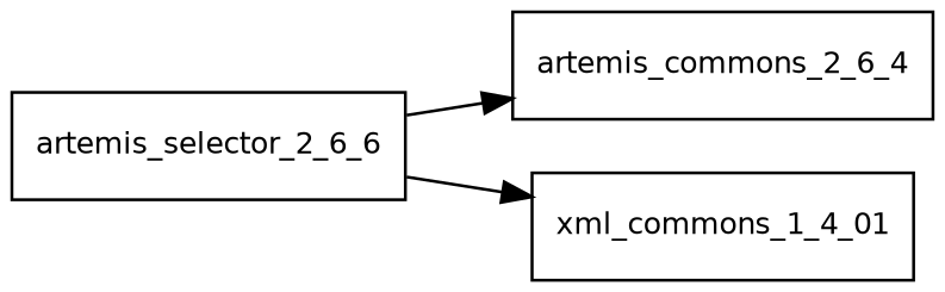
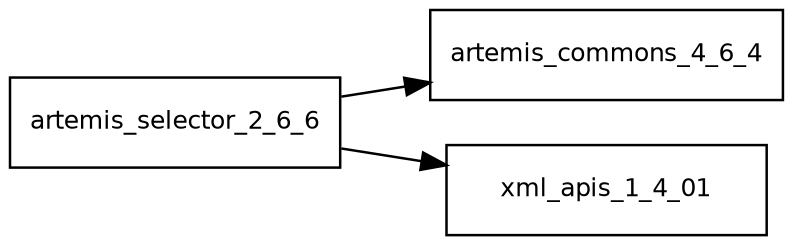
  digraph {
    fontname="DejaVu Sans"
    rankdir=LR
    node [fontname="DejaVu Sans" fontsize=10.0 shape=box]
    edge [fontname="DejaVu Sans"]
    n1 [label=artemis_selector_2_6_6]
-   artemis_commons_2_6_4
-   xml_apis_1_4_01 [label=xml_commons_1_4_01]
+   artemis_commons_2_6_4 [label=artemis_commons_4_6_4]
+   xml_apis_1_4_01
    n1 -> artemis_commons_2_6_4
    n1 -> xml_apis_1_4_01
  }
